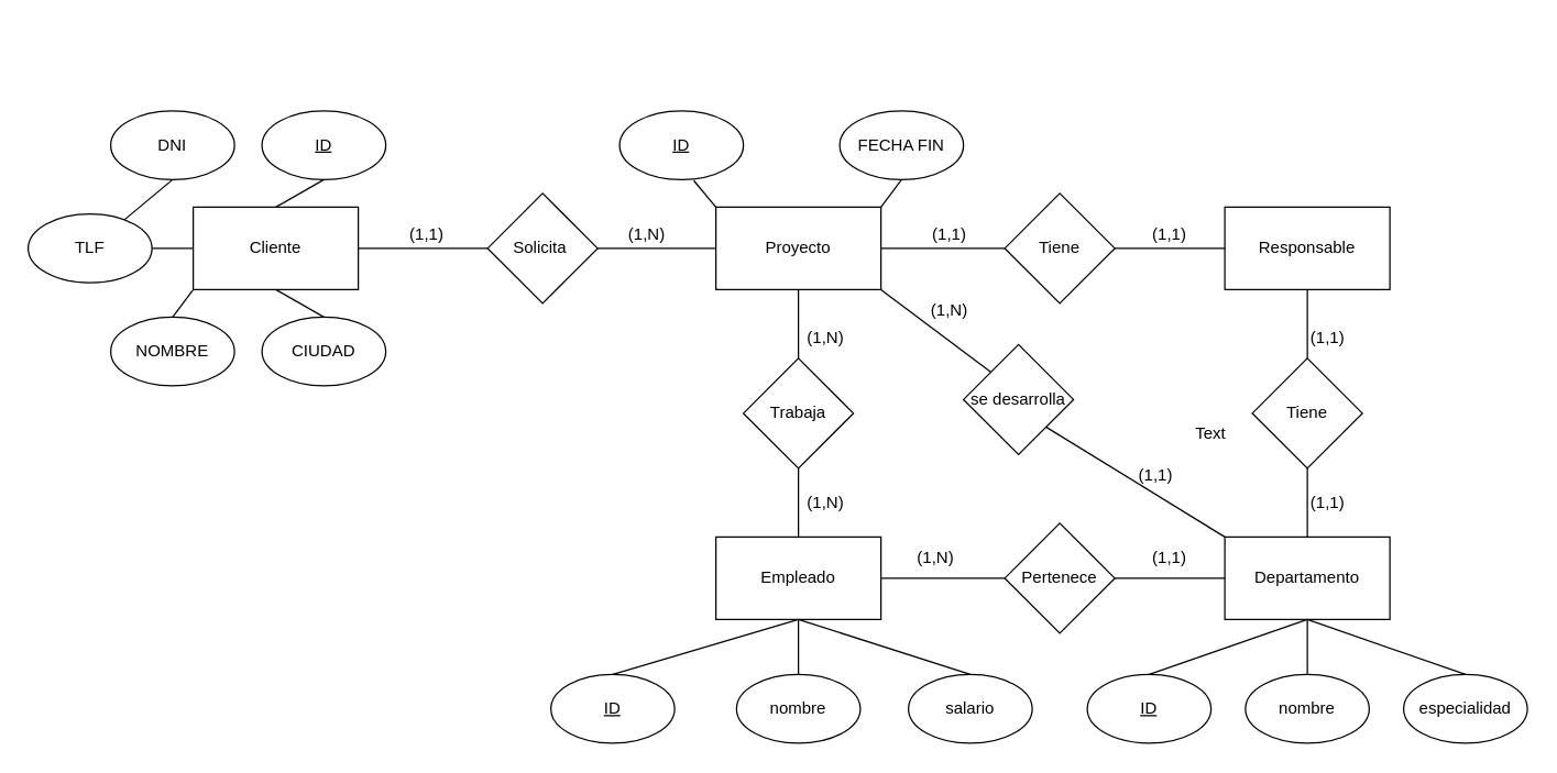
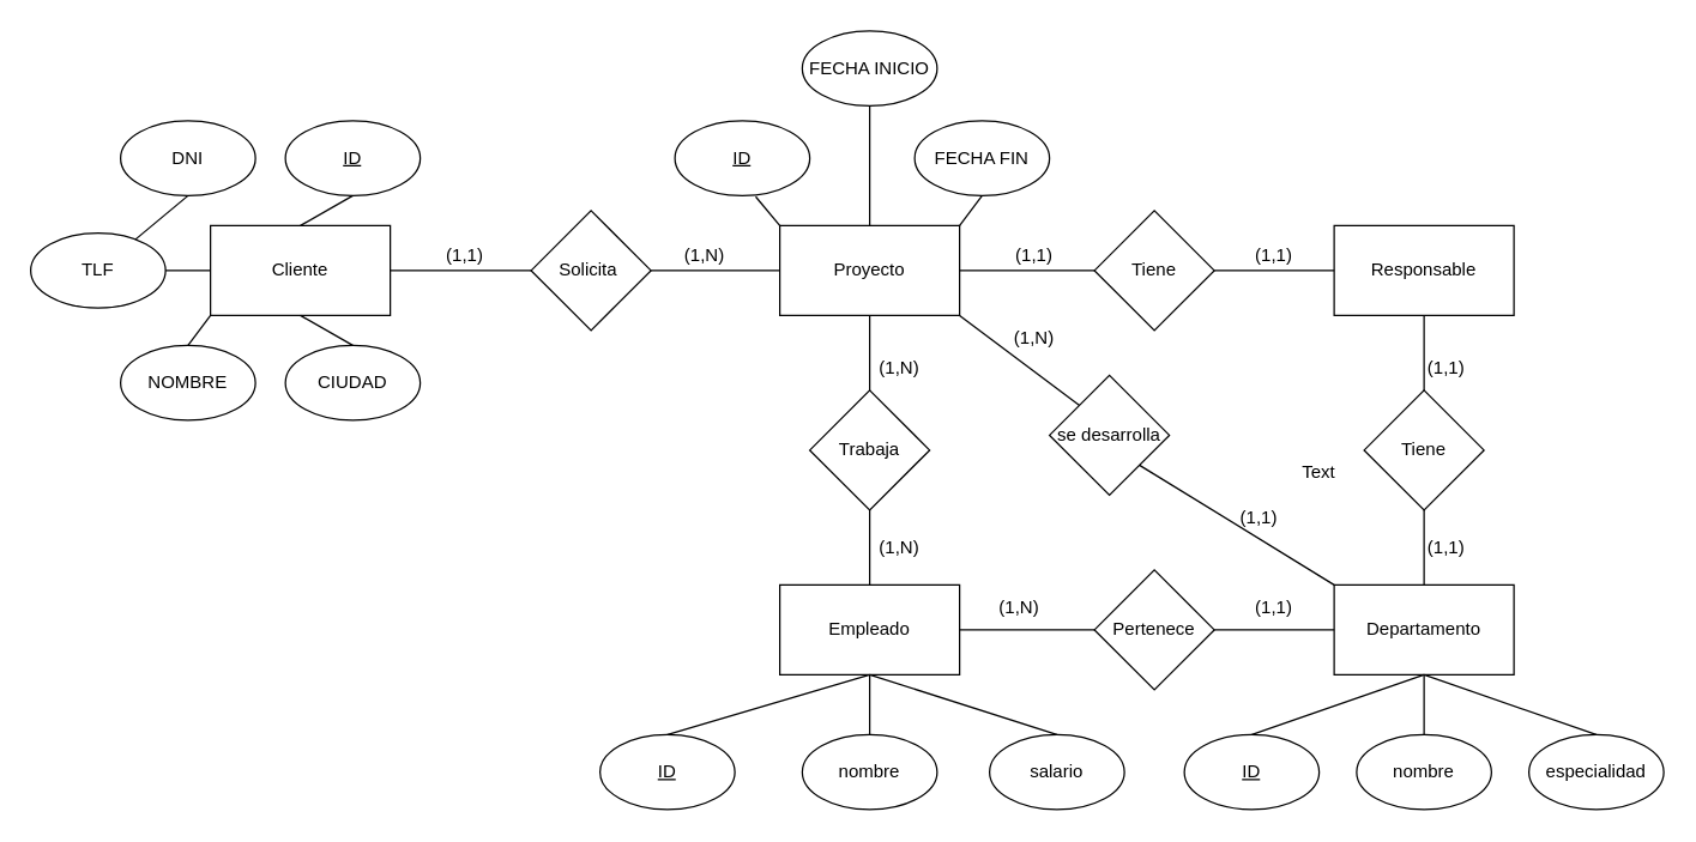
  <mxCell id="0" />
  <mxCell id="1" parent="0" />
  <mxCell id="2" value="Cliente" style="rounded=0;whiteSpace=wrap;html=1;" vertex="1" parent="1"><mxGeometry x="140" y="150" width="120" height="60" as="geometry" /></mxCell>
  <mxCell id="3" value="Solicita&amp;nbsp;" style="rhombus;whiteSpace=wrap;html=1;" vertex="1" parent="1"><mxGeometry x="354" y="140" width="80" height="80" as="geometry" /></mxCell>
  <mxCell id="4" value="Proyecto" style="rounded=0;whiteSpace=wrap;html=1;" vertex="1" parent="1"><mxGeometry x="520" y="150" width="120" height="60" as="geometry" /></mxCell>
  <mxCell id="5" value="" style="endArrow=none;html=1;rounded=0;exitX=1;exitY=0.5;exitDx=0;exitDy=0;entryX=0;entryY=0.5;entryDx=0;entryDy=0;" edge="1" parent="1" source="2" target="3"><mxGeometry width="50" height="50" relative="1" as="geometry"><mxPoint x="400" y="210" as="sourcePoint" /><mxPoint x="450" y="160" as="targetPoint" /></mxGeometry></mxCell>
  <mxCell id="6" value="" style="endArrow=none;html=1;rounded=0;entryX=0;entryY=0.5;entryDx=0;entryDy=0;" edge="1" parent="1" source="3" target="4"><mxGeometry width="50" height="50" relative="1" as="geometry"><mxPoint x="400" y="210" as="sourcePoint" /><mxPoint x="450" y="160" as="targetPoint" /></mxGeometry></mxCell>
  <mxCell id="7" value="&lt;u&gt;ID&lt;/u&gt;" style="ellipse;whiteSpace=wrap;html=1;" vertex="1" parent="1"><mxGeometry x="190" y="80" width="90" height="50" as="geometry" /></mxCell>
  <mxCell id="8" value="DNI" style="ellipse;whiteSpace=wrap;html=1;" vertex="1" parent="1"><mxGeometry x="80" y="80" width="90" height="50" as="geometry" /></mxCell>
  <mxCell id="9" value="TLF" style="ellipse;whiteSpace=wrap;html=1;" vertex="1" parent="1"><mxGeometry y="155" width="90" height="50" as="geometry" x="20" /></mxCell>
  <mxCell id="10" value="NOMBRE" style="ellipse;whiteSpace=wrap;html=1;" vertex="1" parent="1"><mxGeometry x="80" y="230" width="90" height="50" as="geometry" /></mxCell>
  <mxCell id="11" value="CIUDAD" style="ellipse;whiteSpace=wrap;html=1;" vertex="1" parent="1"><mxGeometry x="190" y="230" width="90" height="50" as="geometry" /></mxCell>
  <mxCell id="12" value="" style="endArrow=none;html=1;rounded=0;exitX=1;exitY=0.5;exitDx=0;exitDy=0;entryX=0;entryY=0.5;entryDx=0;entryDy=0;" edge="1" parent="1" source="9" target="2"><mxGeometry width="50" height="50" relative="1" as="geometry"><mxPoint x="400" y="210" as="sourcePoint" /><mxPoint x="450" y="160" as="targetPoint" /></mxGeometry></mxCell>
  <mxCell id="13" value="" style="endArrow=none;html=1;rounded=0;exitX=0.5;exitY=0;exitDx=0;exitDy=0;entryX=0;entryY=1;entryDx=0;entryDy=0;" edge="1" parent="1" source="10" target="2"><mxGeometry width="50" height="50" relative="1" as="geometry"><mxPoint x="400" y="210" as="sourcePoint" /><mxPoint x="450" y="160" as="targetPoint" /></mxGeometry></mxCell>
  <mxCell id="14" value="" style="endArrow=none;html=1;rounded=0;exitX=0.5;exitY=1;exitDx=0;exitDy=0;entryX=0.5;entryY=0;entryDx=0;entryDy=0;" edge="1" parent="1" source="2" target="11"><mxGeometry width="50" height="50" relative="1" as="geometry"><mxPoint x="400" y="210" as="sourcePoint" /><mxPoint x="450" y="160" as="targetPoint" /></mxGeometry></mxCell>
  <mxCell id="15" value="" style="endArrow=none;html=1;rounded=0;exitX=0.5;exitY=1;exitDx=0;exitDy=0;" edge="1" parent="1" source="8" target="9"><mxGeometry width="50" height="50" relative="1" as="geometry"><mxPoint x="400" y="210" as="sourcePoint" /><mxPoint x="450" y="160" as="targetPoint" /></mxGeometry></mxCell>
  <mxCell id="16" value="" style="endArrow=none;html=1;rounded=0;exitX=0.5;exitY=0;exitDx=0;exitDy=0;entryX=0.5;entryY=1;entryDx=0;entryDy=0;" edge="1" parent="1" source="2" target="7"><mxGeometry width="50" height="50" relative="1" as="geometry"><mxPoint x="400" y="210" as="sourcePoint" /><mxPoint x="450" y="160" as="targetPoint" /></mxGeometry></mxCell>
  <mxCell id="17" value="&lt;u&gt;ID&lt;/u&gt;" style="ellipse;whiteSpace=wrap;html=1;" vertex="1" parent="1"><mxGeometry x="450" y="80" width="90" height="50" as="geometry" /></mxCell>
+ <mxCell id="18" value="FECHA INICIO" style="ellipse;whiteSpace=wrap;html=1;" vertex="1" parent="1"><mxGeometry x="535" y="20" width="90" height="50" as="geometry" /></mxCell>
  <mxCell id="19" value="FECHA FIN" style="ellipse;whiteSpace=wrap;html=1;" vertex="1" parent="1"><mxGeometry x="610" y="80" width="90" height="50" as="geometry" /></mxCell>
+ <mxCell id="20" value="" style="endArrow=none;html=1;rounded=0;entryX=0.5;entryY=1;entryDx=0;entryDy=0;" edge="1" parent="1" source="4" target="18"><mxGeometry width="50" height="50" relative="1" as="geometry"><mxPoint x="470" y="200" as="sourcePoint" /><mxPoint x="520" y="150" as="targetPoint" /></mxGeometry></mxCell>
  <mxCell id="21" value="" style="endArrow=none;html=1;rounded=0;entryX=0.599;entryY=1.014;entryDx=0;entryDy=0;entryPerimeter=0;exitX=0;exitY=0;exitDx=0;exitDy=0;" edge="1" parent="1" source="4" target="17"><mxGeometry width="50" height="50" relative="1" as="geometry"><mxPoint x="470" y="200" as="sourcePoint" /><mxPoint x="520" y="150" as="targetPoint" /></mxGeometry></mxCell>
  <mxCell id="22" value="" style="endArrow=none;html=1;rounded=0;entryX=0.5;entryY=1;entryDx=0;entryDy=0;exitX=1;exitY=0;exitDx=0;exitDy=0;" edge="1" parent="1" source="4" target="19"><mxGeometry width="50" height="50" relative="1" as="geometry"><mxPoint x="470" y="200" as="sourcePoint" /><mxPoint x="520" y="150" as="targetPoint" /></mxGeometry></mxCell>
  <mxCell id="23" value="Trabaja" style="rhombus;whiteSpace=wrap;html=1;" vertex="1" parent="1"><mxGeometry x="540" y="260" width="80" height="80" as="geometry" /></mxCell>
  <mxCell id="24" value="Empleado" style="rounded=0;whiteSpace=wrap;html=1;" vertex="1" parent="1"><mxGeometry x="520" y="390" width="120" height="60" as="geometry" /></mxCell>
  <mxCell id="25" value="" style="endArrow=none;html=1;rounded=0;entryX=0.5;entryY=1;entryDx=0;entryDy=0;" edge="1" parent="1" source="23" target="4"><mxGeometry width="50" height="50" relative="1" as="geometry"><mxPoint x="470" y="360" as="sourcePoint" /><mxPoint x="520" y="310" as="targetPoint" /></mxGeometry></mxCell>
  <mxCell id="26" value="" style="endArrow=none;html=1;rounded=0;entryX=0.5;entryY=1;entryDx=0;entryDy=0;exitX=0.5;exitY=0;exitDx=0;exitDy=0;" edge="1" parent="1" source="24" target="23"><mxGeometry width="50" height="50" relative="1" as="geometry"><mxPoint x="470" y="360" as="sourcePoint" /><mxPoint x="520" y="310" as="targetPoint" /></mxGeometry></mxCell>
  <mxCell id="27" value="se desarrolla" style="rhombus;whiteSpace=wrap;html=1;" vertex="1" parent="1"><mxGeometry x="700" y="250" width="80" height="80" as="geometry" /></mxCell>
  <mxCell id="28" value="" style="endArrow=none;html=1;rounded=0;entryX=1;entryY=1;entryDx=0;entryDy=0;exitX=0;exitY=0;exitDx=0;exitDy=0;" edge="1" parent="1" source="27" target="4"><mxGeometry width="50" height="50" relative="1" as="geometry"><mxPoint x="630" y="360" as="sourcePoint" /><mxPoint x="680" y="310" as="targetPoint" /></mxGeometry></mxCell>
  <mxCell id="29" value="Departamento" style="rounded=0;whiteSpace=wrap;html=1;" vertex="1" parent="1"><mxGeometry x="890" y="390" width="120" height="60" as="geometry" /></mxCell>
  <mxCell id="30" value="" style="endArrow=none;html=1;rounded=0;entryX=0;entryY=0;entryDx=0;entryDy=0;exitX=1;exitY=1;exitDx=0;exitDy=0;" edge="1" parent="1" source="27" target="29"><mxGeometry width="50" height="50" relative="1" as="geometry"><mxPoint x="790" y="360" as="sourcePoint" /><mxPoint x="840" y="310" as="targetPoint" /></mxGeometry></mxCell>
  <mxCell id="31" value="Pertenece" style="rhombus;whiteSpace=wrap;html=1;" vertex="1" parent="1"><mxGeometry x="730" y="380" width="80" height="80" as="geometry" /></mxCell>
  <mxCell id="32" value="" style="endArrow=none;html=1;rounded=0;exitX=1;exitY=0.5;exitDx=0;exitDy=0;entryX=0;entryY=0.5;entryDx=0;entryDy=0;" edge="1" parent="1" source="24" target="31"><mxGeometry width="50" height="50" relative="1" as="geometry"><mxPoint x="720" y="450" as="sourcePoint" /><mxPoint x="770" y="400" as="targetPoint" /></mxGeometry></mxCell>
  <mxCell id="33" value="" style="endArrow=none;html=1;rounded=0;entryX=0;entryY=0.5;entryDx=0;entryDy=0;exitX=1;exitY=0.5;exitDx=0;exitDy=0;" edge="1" parent="1" source="31" target="29"><mxGeometry width="50" height="50" relative="1" as="geometry"><mxPoint x="730" y="460" as="sourcePoint" /><mxPoint x="780" y="410" as="targetPoint" /></mxGeometry></mxCell>
  <mxCell id="34" value="&lt;u&gt;ID&lt;/u&gt;" style="ellipse;whiteSpace=wrap;html=1;" vertex="1" parent="1"><mxGeometry x="400" y="490" width="90" height="50" as="geometry" /></mxCell>
  <mxCell id="35" value="nombre" style="ellipse;whiteSpace=wrap;html=1;" vertex="1" parent="1"><mxGeometry x="535" y="490" width="90" height="50" as="geometry" /></mxCell>
  <mxCell id="36" value="salario" style="ellipse;whiteSpace=wrap;html=1;" vertex="1" parent="1"><mxGeometry x="660" y="490" width="90" height="50" as="geometry" /></mxCell>
  <mxCell id="37" value="" style="endArrow=none;html=1;rounded=0;exitX=0.5;exitY=0;exitDx=0;exitDy=0;entryX=0.5;entryY=1;entryDx=0;entryDy=0;" edge="1" parent="1" source="34" target="24"><mxGeometry width="50" height="50" relative="1" as="geometry"><mxPoint x="690" y="430" as="sourcePoint" /><mxPoint x="740" y="380" as="targetPoint" /></mxGeometry></mxCell>
  <mxCell id="38" value="" style="endArrow=none;html=1;rounded=0;exitX=0.5;exitY=1;exitDx=0;exitDy=0;entryX=0.5;entryY=0;entryDx=0;entryDy=0;" edge="1" parent="1" source="24" target="35"><mxGeometry width="50" height="50" relative="1" as="geometry"><mxPoint x="690" y="430" as="sourcePoint" /><mxPoint x="740" y="380" as="targetPoint" /></mxGeometry></mxCell>
  <mxCell id="39" value="" style="endArrow=none;html=1;rounded=0;entryX=0.5;entryY=0;entryDx=0;entryDy=0;exitX=0.5;exitY=1;exitDx=0;exitDy=0;" edge="1" parent="1" source="24" target="36"><mxGeometry width="50" height="50" relative="1" as="geometry"><mxPoint x="690" y="430" as="sourcePoint" /><mxPoint x="740" y="380" as="targetPoint" /></mxGeometry></mxCell>
  <mxCell id="40" value="&lt;u&gt;ID&lt;/u&gt;" style="ellipse;whiteSpace=wrap;html=1;" vertex="1" parent="1"><mxGeometry x="790" y="490" width="90" height="50" as="geometry" /></mxCell>
  <mxCell id="41" value="nombre" style="ellipse;whiteSpace=wrap;html=1;" vertex="1" parent="1"><mxGeometry x="905" y="490" width="90" height="50" as="geometry" /></mxCell>
  <mxCell id="42" value="especialidad" style="ellipse;whiteSpace=wrap;html=1;" vertex="1" parent="1"><mxGeometry x="1020" y="490" width="90" height="50" as="geometry" /></mxCell>
  <mxCell id="43" value="" style="endArrow=none;html=1;rounded=0;entryX=0.5;entryY=1;entryDx=0;entryDy=0;exitX=0.5;exitY=0;exitDx=0;exitDy=0;" edge="1" parent="1" source="40" target="29"><mxGeometry width="50" height="50" relative="1" as="geometry"><mxPoint x="820" y="390" as="sourcePoint" /><mxPoint x="870" y="340" as="targetPoint" /></mxGeometry></mxCell>
  <mxCell id="44" value="" style="endArrow=none;html=1;rounded=0;entryX=0.5;entryY=0;entryDx=0;entryDy=0;" edge="1" parent="1" target="42"><mxGeometry width="50" height="50" relative="1" as="geometry"><mxPoint x="950" y="450" as="sourcePoint" /><mxPoint x="870" y="340" as="targetPoint" /></mxGeometry></mxCell>
  <mxCell id="45" value="" style="endArrow=none;html=1;rounded=0;entryX=0.5;entryY=1;entryDx=0;entryDy=0;exitX=0.5;exitY=0;exitDx=0;exitDy=0;" edge="1" parent="1" source="41" target="29"><mxGeometry width="50" height="50" relative="1" as="geometry"><mxPoint x="820" y="390" as="sourcePoint" /><mxPoint x="870" y="340" as="targetPoint" /></mxGeometry></mxCell>
  <mxCell id="46" value="Responsable" style="rounded=0;whiteSpace=wrap;html=1;" vertex="1" parent="1"><mxGeometry x="890" y="150" width="120" height="60" as="geometry" /></mxCell>
  <mxCell id="47" value="Tiene" style="rhombus;whiteSpace=wrap;html=1;" vertex="1" parent="1"><mxGeometry x="730" y="140" width="80" height="80" as="geometry" /></mxCell>
  <mxCell id="48" value="Tiene" style="rhombus;whiteSpace=wrap;html=1;" vertex="1" parent="1"><mxGeometry x="910" y="260" width="80" height="80" as="geometry" /></mxCell>
  <mxCell id="49" value="" style="endArrow=none;html=1;rounded=0;exitX=1;exitY=0.5;exitDx=0;exitDy=0;entryX=0;entryY=0.5;entryDx=0;entryDy=0;" edge="1" parent="1" source="4" target="47"><mxGeometry width="50" height="50" relative="1" as="geometry"><mxPoint x="740" y="340" as="sourcePoint" /><mxPoint x="790" y="290" as="targetPoint" /></mxGeometry></mxCell>
  <mxCell id="50" value="" style="endArrow=none;html=1;rounded=0;entryX=0;entryY=0.5;entryDx=0;entryDy=0;exitX=1;exitY=0.5;exitDx=0;exitDy=0;" edge="1" parent="1" source="47" target="46"><mxGeometry width="50" height="50" relative="1" as="geometry"><mxPoint x="740" y="340" as="sourcePoint" /><mxPoint x="790" y="290" as="targetPoint" /></mxGeometry></mxCell>
  <mxCell id="51" value="" style="endArrow=none;html=1;rounded=0;entryX=0.5;entryY=1;entryDx=0;entryDy=0;" edge="1" parent="1" source="48" target="46"><mxGeometry width="50" height="50" relative="1" as="geometry"><mxPoint x="740" y="340" as="sourcePoint" /><mxPoint x="790" y="290" as="targetPoint" /></mxGeometry></mxCell>
  <mxCell id="52" value="" style="endArrow=none;html=1;rounded=0;entryX=0.5;entryY=1;entryDx=0;entryDy=0;exitX=0.5;exitY=0;exitDx=0;exitDy=0;" edge="1" parent="1" source="29" target="48"><mxGeometry width="50" height="50" relative="1" as="geometry"><mxPoint x="740" y="340" as="sourcePoint" /><mxPoint x="790" y="290" as="targetPoint" /></mxGeometry></mxCell>
  <mxCell id="53" value="(1,N)" style="text;html=1;strokeColor=none;fillColor=none;align=center;verticalAlign=middle;whiteSpace=wrap;rounded=0;" vertex="1" parent="1"><mxGeometry x="440" y="155" width="60" height="30" as="geometry" /></mxCell>
  <mxCell id="54" value="(1,1)" style="text;html=1;strokeColor=none;fillColor=none;align=center;verticalAlign=middle;whiteSpace=wrap;rounded=0;" vertex="1" parent="1"><mxGeometry x="280" y="155" width="60" height="30" as="geometry" /></mxCell>
  <mxCell id="55" value="(1,1)" style="text;html=1;strokeColor=none;fillColor=none;align=center;verticalAlign=middle;whiteSpace=wrap;rounded=0;" vertex="1" parent="1"><mxGeometry x="660" y="155" width="60" height="30" as="geometry" /></mxCell>
  <mxCell id="56" value="(1,1)" style="text;html=1;strokeColor=none;fillColor=none;align=center;verticalAlign=middle;whiteSpace=wrap;rounded=0;" vertex="1" parent="1"><mxGeometry x="820" y="155" width="60" height="30" as="geometry" /></mxCell>
  <mxCell id="57" value="(1,N)" style="text;html=1;strokeColor=none;fillColor=none;align=center;verticalAlign=middle;whiteSpace=wrap;rounded=0;" vertex="1" parent="1"><mxGeometry x="570" y="350" width="60" height="30" as="geometry" /></mxCell>
  <mxCell id="58" value="(1,N)" style="text;html=1;strokeColor=none;fillColor=none;align=center;verticalAlign=middle;whiteSpace=wrap;rounded=0;" vertex="1" parent="1"><mxGeometry x="570" y="230" width="60" height="30" as="geometry" /></mxCell>
  <mxCell id="59" value="(1,1)" style="text;html=1;strokeColor=none;fillColor=none;align=center;verticalAlign=middle;whiteSpace=wrap;rounded=0;" vertex="1" parent="1"><mxGeometry x="810" y="330" width="60" height="30" as="geometry" /></mxCell>
  <mxCell id="60" value="(1,N)" style="text;html=1;strokeColor=none;fillColor=none;align=center;verticalAlign=middle;whiteSpace=wrap;rounded=0;" vertex="1" parent="1"><mxGeometry x="660" y="210" width="60" height="30" as="geometry" /></mxCell>
  <mxCell id="61" value="(1,1)" style="text;html=1;strokeColor=none;fillColor=none;align=center;verticalAlign=middle;whiteSpace=wrap;rounded=0;" vertex="1" parent="1"><mxGeometry x="935" y="350" width="60" height="30" as="geometry" /></mxCell>
  <mxCell id="62" value="Text" style="text;html=1;strokeColor=none;fillColor=none;align=center;verticalAlign=middle;whiteSpace=wrap;rounded=0;" vertex="1" parent="1"><mxGeometry x="850" y="300" width="60" height="30" as="geometry" /></mxCell>
  <mxCell id="63" value="(1,1)" style="text;html=1;strokeColor=none;fillColor=none;align=center;verticalAlign=middle;whiteSpace=wrap;rounded=0;" vertex="1" parent="1"><mxGeometry x="935" y="230" width="60" height="30" as="geometry" /></mxCell>
  <mxCell id="64" value="(1,1)" style="text;html=1;strokeColor=none;fillColor=none;align=center;verticalAlign=middle;whiteSpace=wrap;rounded=0;" vertex="1" parent="1"><mxGeometry x="820" y="390" width="60" height="30" as="geometry" /></mxCell>
  <mxCell id="65" value="(1,N)" style="text;html=1;strokeColor=none;fillColor=none;align=center;verticalAlign=middle;whiteSpace=wrap;rounded=0;" vertex="1" parent="1"><mxGeometry x="650" y="390" width="60" height="30" as="geometry" /></mxCell>
